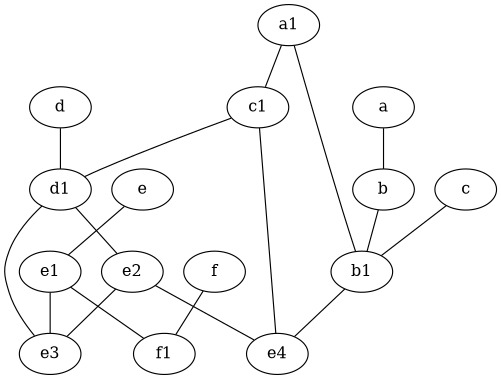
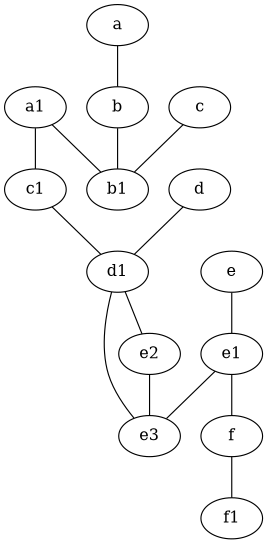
  graph {
    node [labelfontsize=50]
    e1
    e3
    f1
    a1
    c1
    b1
    d1
-   e4
    e2
    d
    b
    f
    e
    a
    c
    e1 -- e3
-   e1 -- f1
+   e1 -- f
    a1 -- c1
    a1 -- b1
    c1 -- d1
-   c1 -- e4
-   b1 -- e4
    d1 -- e3
    d1 -- e2
    e2 -- e3
-   e2 -- e4
    d -- d1
    b -- b1
    f -- f1
    e -- e1
    a -- b
    c -- b1
  }
